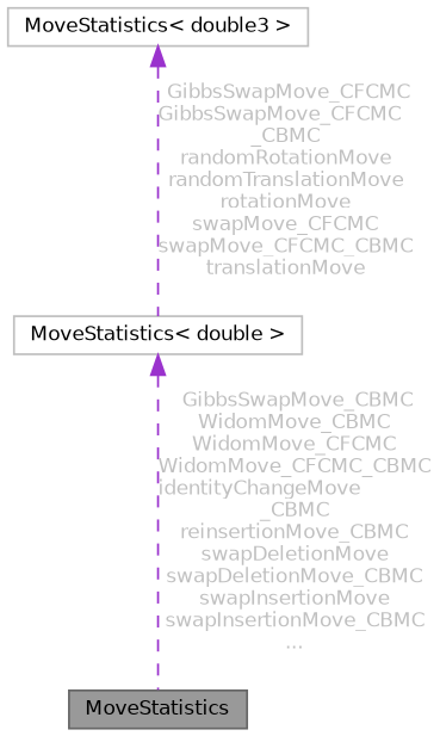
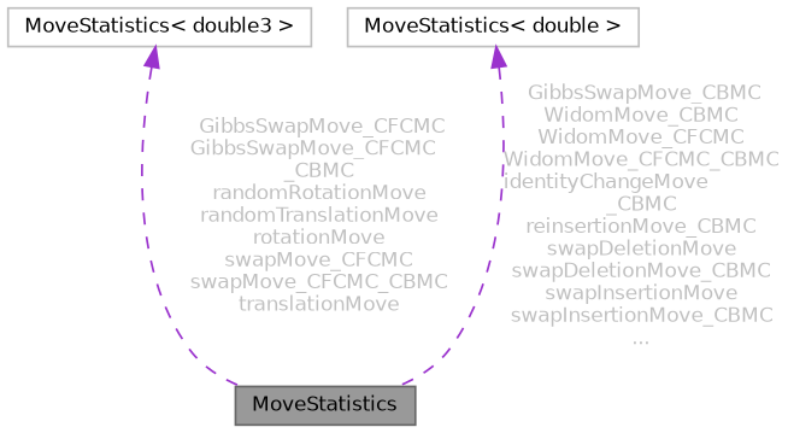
  digraph {
    node [color=grey75 fillcolor=white fontname=Helvetica fontsize=10 shape=box style=filled]
    edge [color=darkorchid3 dir=back fontcolor=grey fontname=Helvetica fontsize=10 labelfontname=Helvetica labelfontsize=10 style=dashed]
    n1 [color=gray40 fillcolor=grey60 fontcolor=black height=0.2 label=MoveStatistics width=0.4]
    n2 [height=0.2 label="MoveStatistics\< double3 \>" width=0.4]
    n3 [height=0.2 label="MoveStatistics\< double \>" width=0.4]
-   n2 -> n3 [label=" GibbsSwapMove_CFCMC\nGibbsSwapMove_CFCMC\l_CBMC\nrandomRotationMove\nrandomTranslationMove\nrotationMove\nswapMove_CFCMC\nswapMove_CFCMC_CBMC\ntranslationMove"]
+   n2 -> n1 [label=" GibbsSwapMove_CFCMC\nGibbsSwapMove_CFCMC\l_CBMC\nrandomRotationMove\nrandomTranslationMove\nrotationMove\nswapMove_CFCMC\nswapMove_CFCMC_CBMC\ntranslationMove"]
    n3 -> n1 [label=" GibbsSwapMove_CBMC\nWidomMove_CBMC\nWidomMove_CFCMC\nWidomMove_CFCMC_CBMC\nidentityChangeMove\l_CBMC\nreinsertionMove_CBMC\nswapDeletionMove\nswapDeletionMove_CBMC\nswapInsertionMove\nswapInsertionMove_CBMC\n..."]
  }
